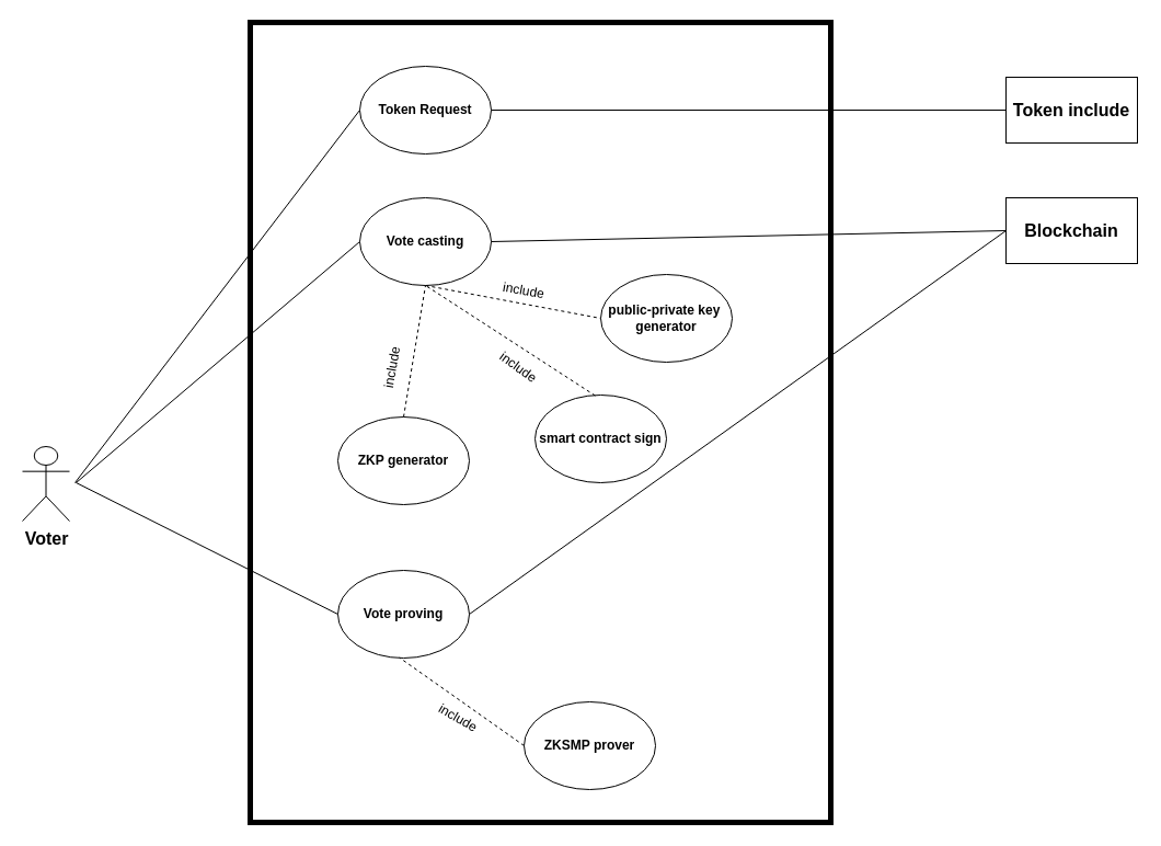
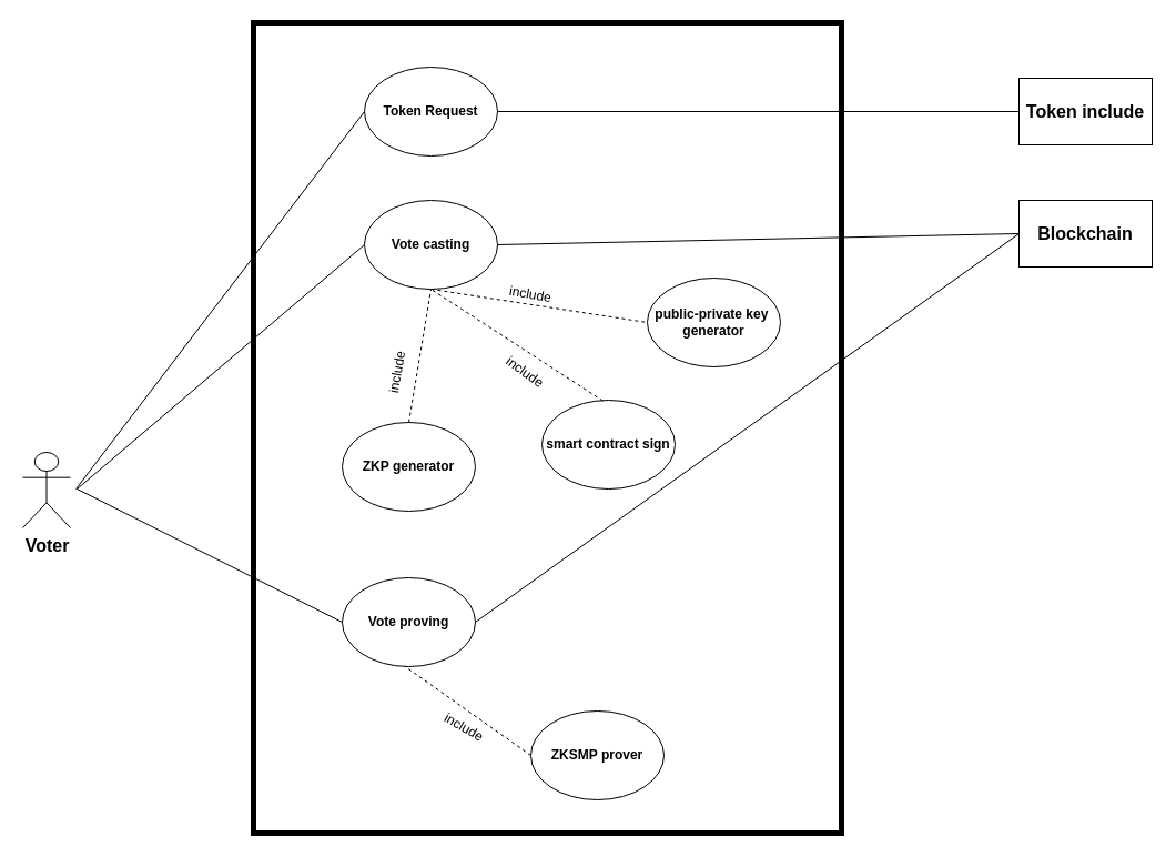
  <mxCell id="0" />
  <mxCell id="1" parent="0" />
  <mxCell id="2" value="" style="rounded=0;whiteSpace=wrap;html=1;fillColor=none;strokeWidth=5;" vertex="1" parent="1"><mxGeometry x="228" y="20" width="530" height="730" as="geometry" /></mxCell>
  <mxCell id="3" value="&lt;b&gt;Token Request&lt;/b&gt;" style="ellipse;whiteSpace=wrap;html=1;" parent="1" vertex="1"><mxGeometry x="328" width="120" height="80" as="geometry" y="60" /></mxCell>
  <mxCell id="4" value="&lt;b&gt;Vote casting&lt;/b&gt;" style="ellipse;whiteSpace=wrap;html=1;" parent="1" vertex="1"><mxGeometry x="328" y="180" width="120" height="80" as="geometry" /></mxCell>
  <mxCell id="5" value="&lt;b&gt;Vote proving&lt;/b&gt;" style="ellipse;whiteSpace=wrap;html=1;" parent="1" vertex="1"><mxGeometry x="308" y="520" width="120" height="80" as="geometry" /></mxCell>
  <mxCell id="6" value="" style="endArrow=none;html=1;rounded=0;entryX=0;entryY=0.5;entryDx=0;entryDy=0;" parent="1" target="3" edge="1"><mxGeometry width="50" height="50" relative="1" as="geometry"><mxPoint x="68" y="440" as="sourcePoint" /><mxPoint x="208" y="420" as="targetPoint" /></mxGeometry></mxCell>
  <mxCell id="7" value="" style="endArrow=none;html=1;rounded=0;entryX=0;entryY=0.5;entryDx=0;entryDy=0;" parent="1" target="4" edge="1"><mxGeometry width="50" height="50" relative="1" as="geometry"><mxPoint x="69" y="440" as="sourcePoint" /><mxPoint x="188" y="520" as="targetPoint" /></mxGeometry></mxCell>
  <mxCell id="8" value="" style="endArrow=none;html=1;rounded=0;exitX=0;exitY=0.5;exitDx=0;exitDy=0;" parent="1" source="5" edge="1"><mxGeometry width="50" height="50" relative="1" as="geometry"><mxPoint x="148" y="680" as="sourcePoint" /><mxPoint x="69" y="440" as="targetPoint" /></mxGeometry></mxCell>
  <mxCell id="9" value="&lt;b&gt;&lt;font style=&quot;font-size: 16px;&quot;&gt;Voter&lt;/font&gt;&lt;/b&gt;" style="shape=umlActor;verticalLabelPosition=bottom;verticalAlign=top;html=1;outlineConnect=0;" vertex="1" parent="1"><mxGeometry x="20" y="407" width="43" height="68" as="geometry" /></mxCell>
  <mxCell id="10" value="&lt;b&gt;&lt;font style=&quot;font-size: 16px;&quot;&gt;Token include&lt;/font&gt;&lt;/b&gt;" style="rounded=0;whiteSpace=wrap;html=1;" vertex="1" parent="1"><mxGeometry x="918" y="70" width="120" height="60" as="geometry" /></mxCell>
  <mxCell id="11" value="" style="endArrow=none;html=1;rounded=0;exitX=1;exitY=0.5;exitDx=0;exitDy=0;entryX=0;entryY=0.5;entryDx=0;entryDy=0;" edge="1" parent="1" source="3" target="10"><mxGeometry width="50" height="50" relative="1" as="geometry"><mxPoint x="508" y="360" as="sourcePoint" /><mxPoint x="648" y="380" as="targetPoint" /></mxGeometry></mxCell>
  <mxCell id="12" value="&lt;b&gt;&lt;font style=&quot;font-size: 16px;&quot;&gt;Blockchain&lt;/font&gt;&lt;/b&gt;" style="rounded=0;whiteSpace=wrap;html=1;" vertex="1" parent="1"><mxGeometry x="918" y="180" width="120" height="60" as="geometry" /></mxCell>
  <mxCell id="13" value="" style="endArrow=none;html=1;rounded=0;exitX=1;exitY=0.5;exitDx=0;exitDy=0;entryX=0;entryY=0.5;entryDx=0;entryDy=0;" edge="1" parent="1" source="4" target="12"><mxGeometry width="50" height="50" relative="1" as="geometry"><mxPoint x="518" y="490" as="sourcePoint" /><mxPoint x="648" y="490" as="targetPoint" /></mxGeometry></mxCell>
  <mxCell id="14" value="" style="endArrow=none;html=1;rounded=0;exitX=1;exitY=0.5;exitDx=0;exitDy=0;entryX=0;entryY=0.5;entryDx=0;entryDy=0;" edge="1" parent="1" source="5" target="12"><mxGeometry width="50" height="50" relative="1" as="geometry"><mxPoint x="508" y="710" as="sourcePoint" /><mxPoint x="648" y="490" as="targetPoint" /></mxGeometry></mxCell>
- <mxCell id="15" value="&lt;b&gt;public-private key&amp;nbsp;&lt;/b&gt;&lt;div&gt;&lt;b&gt;generator&lt;/b&gt;&lt;/div&gt;" style="ellipse;whiteSpace=wrap;html=1;" vertex="1" parent="1"><mxGeometry x="548" y="250" width="120" height="80" as="geometry" /></mxCell>
+ <mxCell id="15" value="&lt;b&gt;public-private key&amp;nbsp;&lt;/b&gt;&lt;div&gt;&lt;b&gt;generator&lt;/b&gt;&lt;/div&gt;" style="ellipse;whiteSpace=wrap;html=1;" vertex="1" parent="1"><mxGeometry x="583" y="250" width="120" height="80" as="geometry" /></mxCell>
  <mxCell id="16" value="" style="endArrow=none;dashed=1;html=1;rounded=0;entryX=0;entryY=0.5;entryDx=0;entryDy=0;exitX=0.5;exitY=1;exitDx=0;exitDy=0;" edge="1" parent="1" source="4" target="15"><mxGeometry width="50" height="50" relative="1" as="geometry"><mxPoint x="467.524" y="278.005" as="sourcePoint" /><mxPoint x="428" y="290" as="targetPoint" /></mxGeometry></mxCell>
  <mxCell id="17" value="&lt;div&gt;&lt;b&gt;smart contract sign&lt;/b&gt;&lt;/div&gt;" style="ellipse;whiteSpace=wrap;html=1;" vertex="1" parent="1"><mxGeometry x="488" y="360" width="120" height="80" as="geometry" /></mxCell>
  <mxCell id="18" value="" style="endArrow=none;dashed=1;html=1;rounded=0;exitX=0.458;exitY=0.007;exitDx=0;exitDy=0;exitPerimeter=0;entryX=0.5;entryY=1;entryDx=0;entryDy=0;" edge="1" parent="1" source="17" target="4"><mxGeometry width="50" height="50" relative="1" as="geometry"><mxPoint x="328" y="350" as="sourcePoint" /><mxPoint x="398" y="260" as="targetPoint" /></mxGeometry></mxCell>
  <mxCell id="19" value="include" style="text;html=1;align=center;verticalAlign=middle;whiteSpace=wrap;rounded=0;rotation=36;" vertex="1" parent="1"><mxGeometry x="443" y="320" width="60" height="30" as="geometry" /></mxCell>
  <mxCell id="20" value="include" style="text;html=1;align=center;verticalAlign=middle;whiteSpace=wrap;rounded=0;rotation=10;" vertex="1" parent="1"><mxGeometry x="448" y="250" width="60" height="30" as="geometry" /></mxCell>
  <mxCell id="21" value="&lt;div&gt;&lt;b&gt;ZKP generator&lt;/b&gt;&lt;/div&gt;" style="ellipse;whiteSpace=wrap;html=1;" vertex="1" parent="1"><mxGeometry x="308" y="380" width="120" height="80" as="geometry" /></mxCell>
  <mxCell id="22" value="" style="endArrow=none;dashed=1;html=1;rounded=0;entryX=0.5;entryY=1;entryDx=0;entryDy=0;exitX=0.5;exitY=0;exitDx=0;exitDy=0;" edge="1" parent="1" source="21" target="4"><mxGeometry width="50" height="50" relative="1" as="geometry"><mxPoint x="338" y="360" as="sourcePoint" /><mxPoint x="388" y="310" as="targetPoint" /></mxGeometry></mxCell>
  <mxCell id="23" value="include" style="text;html=1;align=center;verticalAlign=middle;whiteSpace=wrap;rounded=0;rotation=-80;" vertex="1" parent="1"><mxGeometry x="328" y="320" width="60" height="30" as="geometry" /></mxCell>
  <mxCell id="24" value="&lt;div&gt;&lt;b&gt;ZKSMP prover&lt;/b&gt;&lt;/div&gt;" style="ellipse;whiteSpace=wrap;html=1;" vertex="1" parent="1"><mxGeometry x="478" y="640" width="120" height="80" as="geometry" /></mxCell>
  <mxCell id="25" value="" style="endArrow=none;dashed=1;html=1;rounded=0;entryX=0.468;entryY=0.995;entryDx=0;entryDy=0;entryPerimeter=0;exitX=0;exitY=0.5;exitDx=0;exitDy=0;" edge="1" parent="1" source="24" target="5"><mxGeometry width="50" height="50" relative="1" as="geometry"><mxPoint x="368" y="700" as="sourcePoint" /><mxPoint x="418" y="650" as="targetPoint" /></mxGeometry></mxCell>
  <mxCell id="26" value="include" style="text;html=1;align=center;verticalAlign=middle;whiteSpace=wrap;rounded=0;rotation=30;" vertex="1" parent="1"><mxGeometry x="388" y="640" width="60" height="30" as="geometry" /></mxCell>
